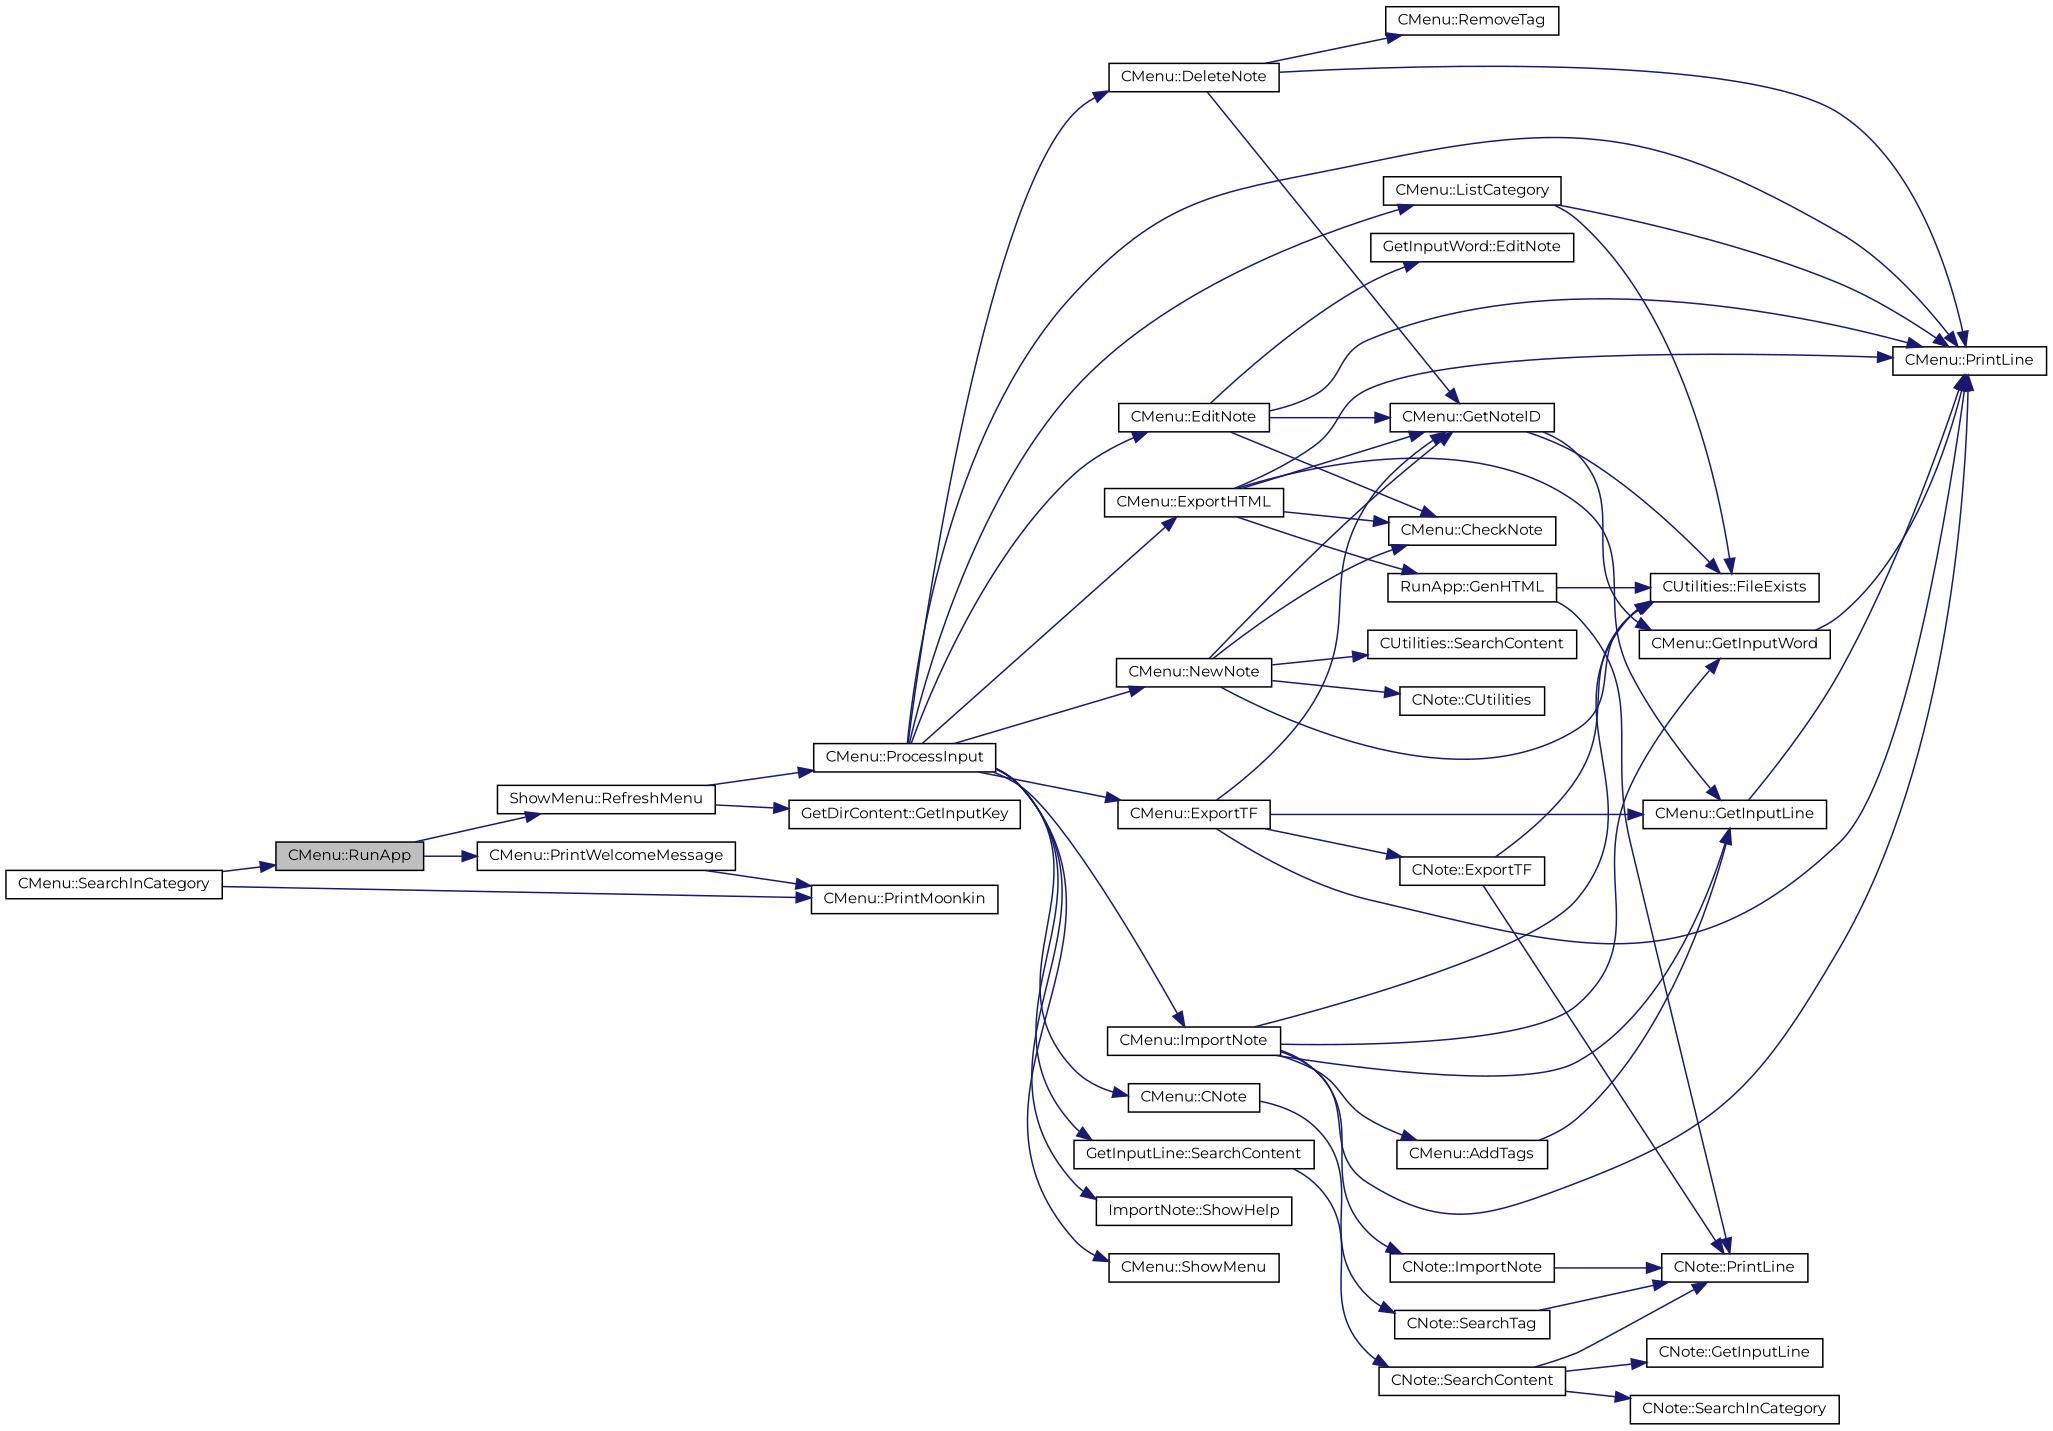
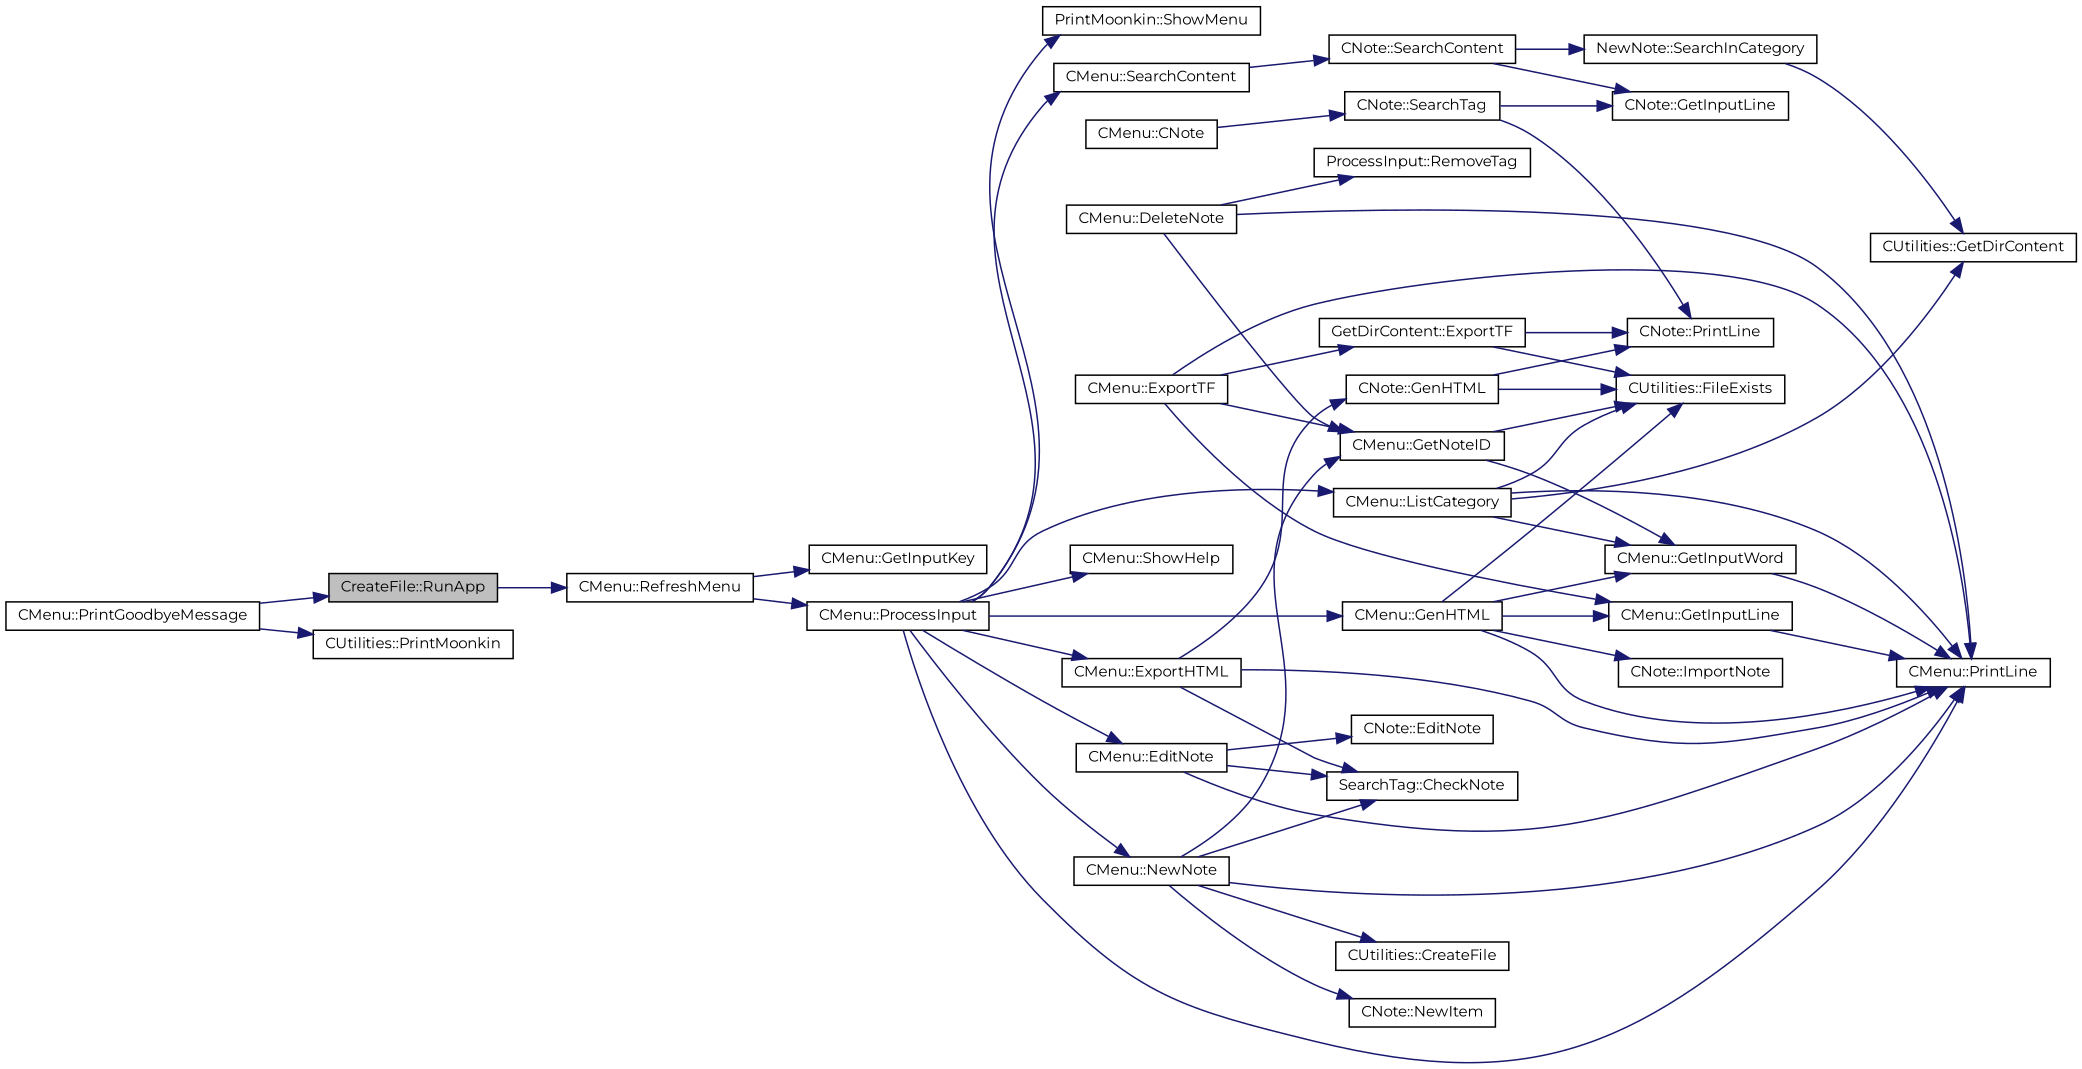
  digraph {
    fontname=Montserrat
    rankdir=LR
    node [color=black fillcolor=white fontname=Montserrat fontsize=10 shape=record style=filled]
    edge [color=midnightblue fontname=Montserrat fontsize=10 labelfontname=Helvetica labelfontsize=10 style=solid]
-   n1 [fillcolor=grey75 fontcolor=black height=0.2 label="CMenu::RunApp" width=0.4]
-   n2 [height=0.2 label="CMenu::PrintWelcomeMessage" width=0.4]
-   n3 [height=0.2 label="ShowMenu::RefreshMenu" width=0.4]
-   n4 [height=0.2 label="CMenu::SearchInCategory" width=0.4]
-   n5 [height=0.2 label="CMenu::PrintMoonkin" width=0.4]
-   n6 [height=0.2 label="GetDirContent::GetInputKey" width=0.4]
+   n1 [fillcolor=grey75 fontcolor=black height=0.2 label="CreateFile::RunApp" width=0.4]
+   n3 [height=0.2 label="CMenu::RefreshMenu" width=0.4]
+   n4 [height=0.2 label="CMenu::PrintGoodbyeMessage" width=0.4]
+   n5 [height=0.2 label="CUtilities::PrintMoonkin" width=0.4]
+   n6 [height=0.2 label="CMenu::GetInputKey" width=0.4]
    n7 [height=0.2 label="CMenu::ProcessInput" width=0.4]
    n8 [height=0.2 label="CMenu::DeleteNote" width=0.4]
    n9 [height=0.2 label="CMenu::PrintLine" width=0.4]
    n10 [height=0.2 label="CMenu::EditNote" width=0.4]
    n11 [height=0.2 label="CMenu::ExportHTML" width=0.4]
    n12 [height=0.2 label="CMenu::ExportTF" width=0.4]
-   n13 [height=0.2 label="CMenu::ImportNote" width=0.4]
+   n13 [height=0.2 label="CMenu::GenHTML" width=0.4]
    n14 [height=0.2 label="CMenu::ListCategory" width=0.4]
    n15 [height=0.2 label="CMenu::NewNote" width=0.4]
-   n16 [height=0.2 label="GetInputLine::SearchContent" width=0.4]
+   n16 [height=0.2 label="CMenu::SearchContent" width=0.4]
    n17 [height=0.2 label="CMenu::CNote" width=0.4]
-   n18 [height=0.2 label="ImportNote::ShowHelp" width=0.4]
-   n19 [height=0.2 label="CMenu::ShowMenu" width=0.4]
+   n18 [height=0.2 label="CMenu::ShowHelp" width=0.4]
+   n19 [height=0.2 label="PrintMoonkin::ShowMenu" width=0.4]
    n20 [height=0.2 label="CMenu::GetNoteID" width=0.4]
-   n21 [height=0.2 label="CMenu::RemoveTag" width=0.4]
-   n22 [height=0.2 label="CMenu::CheckNote" width=0.4]
-   n23 [height=0.2 label="GetInputWord::EditNote" width=0.4]
-   n24 [height=0.2 label="RunApp::GenHTML" width=0.4]
+   n21 [height=0.2 label="ProcessInput::RemoveTag" width=0.4]
+   n22 [height=0.2 label="SearchTag::CheckNote" width=0.4]
+   n23 [height=0.2 label="CNote::EditNote" width=0.4]
+   n24 [height=0.2 label="CNote::GenHTML" width=0.4]
    n25 [height=0.2 label="CMenu::GetInputLine" width=0.4]
-   n26 [height=0.2 label="CNote::ExportTF" width=0.4]
+   n26 [height=0.2 label="GetDirContent::ExportTF" width=0.4]
    n27 [height=0.2 label="CUtilities::FileExists" width=0.4]
    n28 [height=0.2 label="CMenu::GetInputWord" width=0.4]
-   n29 [height=0.2 label="CMenu::AddTags" width=0.4]
    n30 [height=0.2 label="CNote::ImportNote" width=0.4]
-   n32 [height=0.2 label="CUtilities::SearchContent" width=0.4]
-   n33 [height=0.2 label="CNote::CUtilities" width=0.4]
+   n31 [height=0.2 label="CUtilities::GetDirContent" width=0.4]
+   n32 [height=0.2 label="CUtilities::CreateFile" width=0.4]
+   n33 [height=0.2 label="CNote::NewItem" width=0.4]
    n34 [height=0.2 label="CNote::SearchContent" width=0.4]
    n35 [height=0.2 label="CNote::SearchTag" width=0.4]
    n36 [height=0.2 label="CNote::PrintLine" width=0.4]
    n37 [height=0.2 label="CNote::GetInputLine" width=0.4]
-   n38 [height=0.2 label="CNote::SearchInCategory" width=0.4]
-   n1 -> n2
+   n38 [height=0.2 label="NewNote::SearchInCategory" width=0.4]
    n1 -> n3
-   n2 -> n5
    n3 -> n6
    n3 -> n7
    n4 -> n1
    n4 -> n5
-   n7 -> n8
    n7 -> n9
    n7 -> n10
    n7 -> n11
-   n7 -> n12
    n7 -> n13
    n7 -> n14
    n7 -> n15
    n7 -> n16
-   n7 -> n17
    n7 -> n18
    n7 -> n19
    n8 -> n9
    n8 -> n20
    n8 -> n21
    n10 -> n9
-   n10 -> n20
    n10 -> n22
    n10 -> n23
    n11 -> n9
-   n11 -> n20
    n11 -> n22
    n11 -> n24
-   n11 -> n25
    n12 -> n9
    n12 -> n20
    n12 -> n25
    n12 -> n26
    n13 -> n9
    n13 -> n25
    n13 -> n27
    n13 -> n28
-   n13 -> n29
    n13 -> n30
    n14 -> n9
    n14 -> n27
-   n15 -> n27
+   n14 -> n28
+   n14 -> n31
+   n15 -> n9
    n15 -> n20
    n15 -> n22
    n15 -> n32
    n15 -> n33
    n16 -> n34
    n17 -> n35
    n20 -> n27
    n20 -> n28
    n24 -> n27
    n24 -> n36
    n25 -> n9
    n26 -> n27
    n26 -> n36
    n28 -> n9
-   n29 -> n25
-   n30 -> n36
-   n34 -> n36
    n34 -> n37
    n34 -> n38
    n35 -> n36
+   n35 -> n37
+   n38 -> n31
  }
